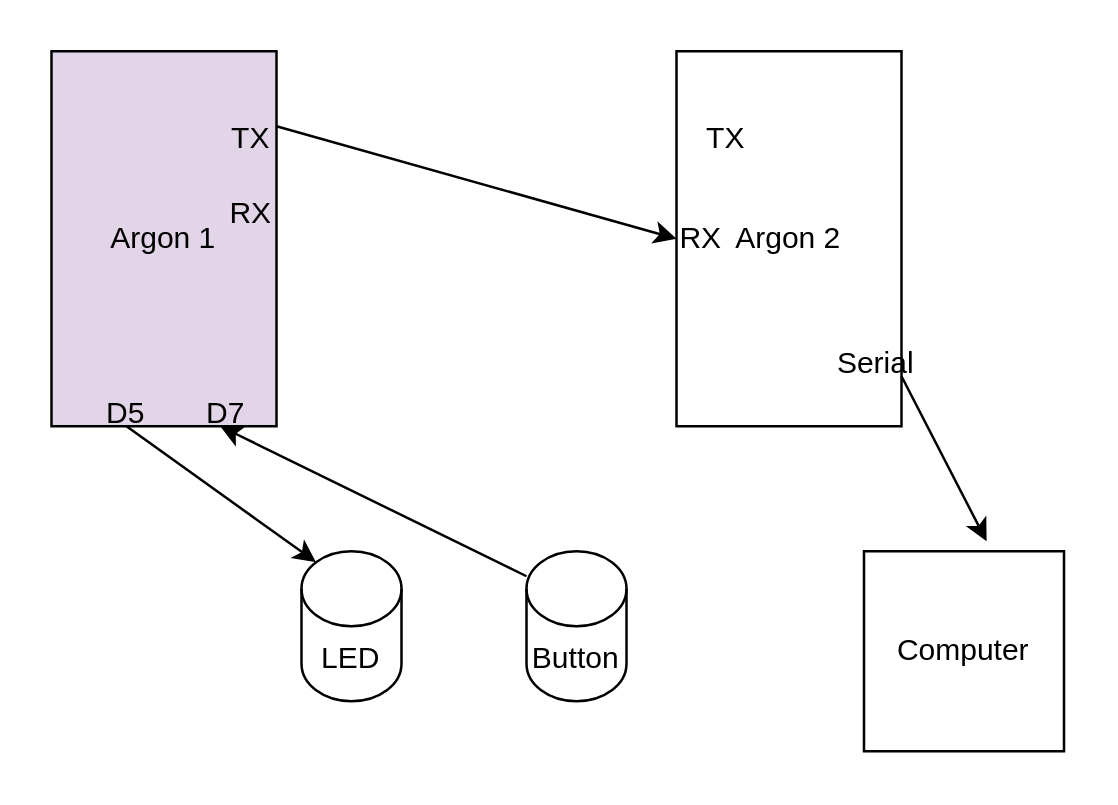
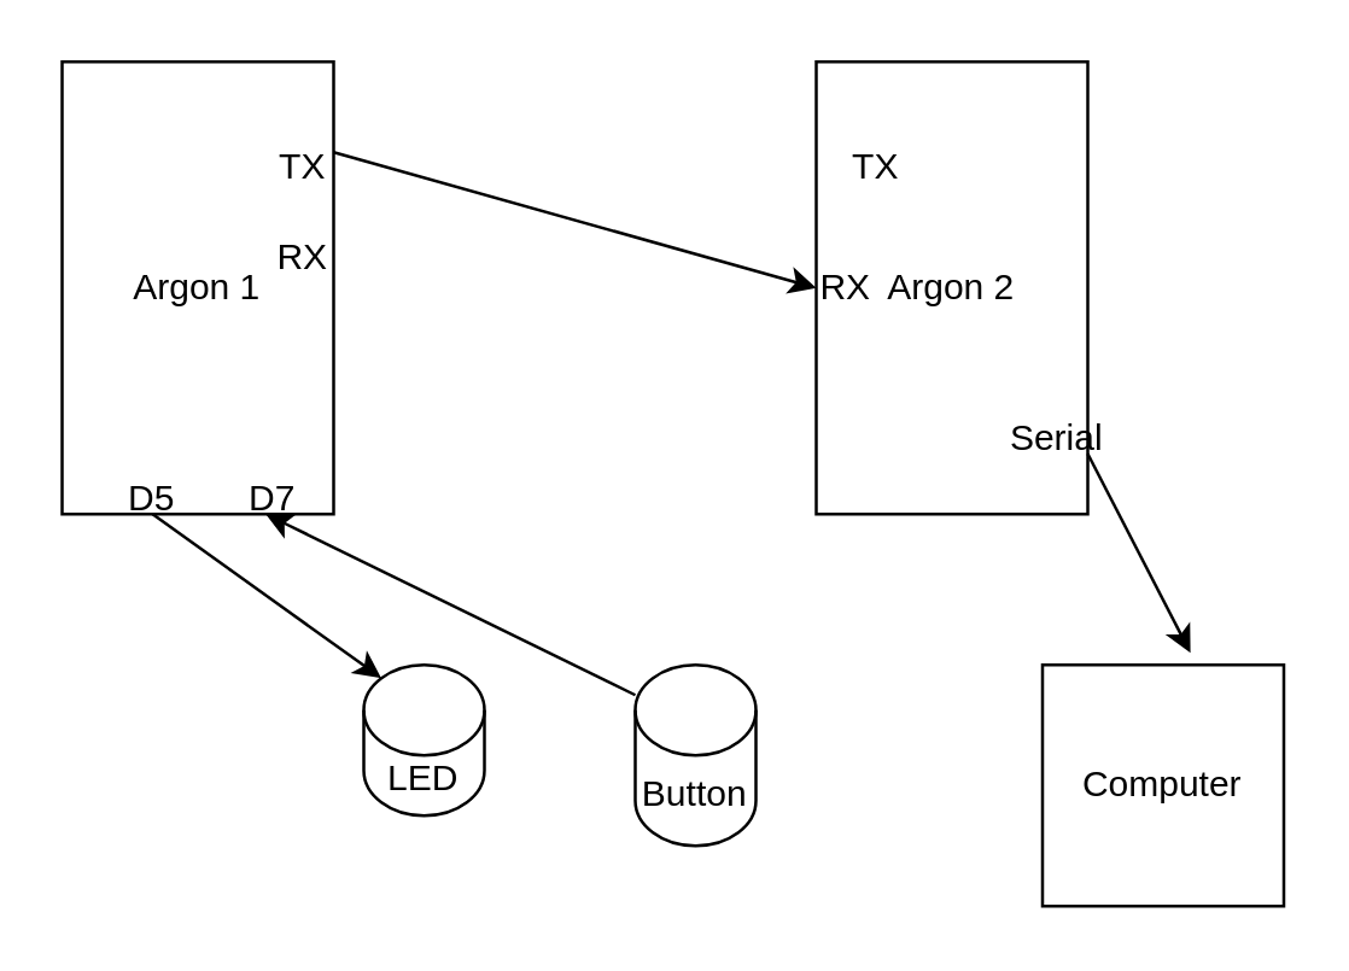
  <mxCell id="0" />
  <mxCell id="1" parent="0" />
- <mxCell id="2" value="Argon 1" style="rounded=0;whiteSpace=wrap;html=1;fillColor=#e1d5e7;" vertex="1" parent="1"><mxGeometry x="20" y="20" width="90" height="150" as="geometry" /></mxCell>
+ <mxCell id="2" value="Argon 1" style="rounded=0;whiteSpace=wrap;html=1;" vertex="1" parent="1"><mxGeometry x="20" y="20" width="90" height="150" as="geometry" /></mxCell>
  <mxCell id="3" value="Argon 2" style="rounded=0;whiteSpace=wrap;html=1;" vertex="1" parent="1"><mxGeometry x="270" y="20" width="90" height="150" as="geometry" /></mxCell>
- <mxCell id="4" value="LED" style="shape=cylinder3;whiteSpace=wrap;html=1;boundedLbl=1;backgroundOutline=1;size=15;" vertex="1" parent="1"><mxGeometry x="120" y="220" width="40" height="60" as="geometry" /></mxCell>
+ <mxCell id="4" value="LED" style="shape=cylinder3;whiteSpace=wrap;html=1;boundedLbl=1;backgroundOutline=1;size=15;" vertex="1" parent="1"><mxGeometry x="120" y="220" width="40" height="50" as="geometry" /></mxCell>
  <mxCell id="5" value="Button" style="shape=cylinder3;whiteSpace=wrap;html=1;boundedLbl=1;backgroundOutline=1;size=15;" vertex="1" parent="1"><mxGeometry x="210" y="220" width="40" height="60" as="geometry" /></mxCell>
  <mxCell id="6" value="" style="endArrow=classic;html=1;rounded=0;entryX=0.145;entryY=0;entryDx=0;entryDy=4.35;entryPerimeter=0;" edge="1" parent="1" target="4"><mxGeometry width="50" height="50" relative="1" as="geometry"><mxPoint x="50" y="170" as="sourcePoint" /><mxPoint x="110" y="230" as="targetPoint" /></mxGeometry></mxCell>
  <mxCell id="7" value="" style="endArrow=classic;html=1;rounded=0;entryX=0.75;entryY=1;entryDx=0;entryDy=0;" edge="1" parent="1" target="2"><mxGeometry width="50" height="50" relative="1" as="geometry"><mxPoint x="210" y="230" as="sourcePoint" /><mxPoint x="260" y="180" as="targetPoint" /></mxGeometry></mxCell>
  <mxCell id="8" value="" style="endArrow=classic;html=1;rounded=0;entryX=0;entryY=0.5;entryDx=0;entryDy=0;" edge="1" parent="1" target="3"><mxGeometry width="50" height="50" relative="1" as="geometry"><mxPoint x="110" y="50" as="sourcePoint" /><mxPoint x="160" y="0" as="targetPoint" /></mxGeometry></mxCell>
  <mxCell id="9" value="TX" style="text;html=1;strokeColor=none;fillColor=none;align=center;verticalAlign=middle;whiteSpace=wrap;rounded=0;" vertex="1" parent="1"><mxGeometry x="70" y="40" width="60" height="30" as="geometry" /></mxCell>
  <mxCell id="10" value="RX" style="text;html=1;strokeColor=none;fillColor=none;align=center;verticalAlign=middle;whiteSpace=wrap;rounded=0;" vertex="1" parent="1"><mxGeometry x="250" y="80" width="60" height="30" as="geometry" /></mxCell>
  <mxCell id="11" value="TX" style="text;html=1;strokeColor=none;fillColor=none;align=center;verticalAlign=middle;whiteSpace=wrap;rounded=0;" vertex="1" parent="1"><mxGeometry x="260" y="40" width="60" height="30" as="geometry" /></mxCell>
  <mxCell id="12" value="RX" style="text;html=1;strokeColor=none;fillColor=none;align=center;verticalAlign=middle;whiteSpace=wrap;rounded=0;" vertex="1" parent="1"><mxGeometry x="70" y="70" width="60" height="30" as="geometry" /></mxCell>
  <mxCell id="13" value="D5" style="text;html=1;strokeColor=none;fillColor=none;align=center;verticalAlign=middle;whiteSpace=wrap;rounded=0;" vertex="1" parent="1"><mxGeometry x="20" y="150" width="60" height="30" as="geometry" /></mxCell>
  <mxCell id="14" value="D7" style="text;html=1;strokeColor=none;fillColor=none;align=center;verticalAlign=middle;whiteSpace=wrap;rounded=0;" vertex="1" parent="1"><mxGeometry x="60" y="150" width="60" height="30" as="geometry" /></mxCell>
  <mxCell id="15" value="Serial" style="text;html=1;strokeColor=none;fillColor=none;align=center;verticalAlign=middle;whiteSpace=wrap;rounded=0;" vertex="1" parent="1"><mxGeometry x="320" y="130" width="60" height="30" as="geometry" /></mxCell>
  <mxCell id="16" value="Computer" style="whiteSpace=wrap;html=1;aspect=fixed;" vertex="1" parent="1"><mxGeometry x="345" y="220" width="80" height="80" as="geometry" /></mxCell>
  <mxCell id="17" value="" style="endArrow=classic;html=1;rounded=0;entryX=0.613;entryY=-0.05;entryDx=0;entryDy=0;entryPerimeter=0;" edge="1" parent="1" target="16"><mxGeometry width="50" height="50" relative="1" as="geometry"><mxPoint x="360" y="150" as="sourcePoint" /><mxPoint x="410" y="100" as="targetPoint" /></mxGeometry></mxCell>
